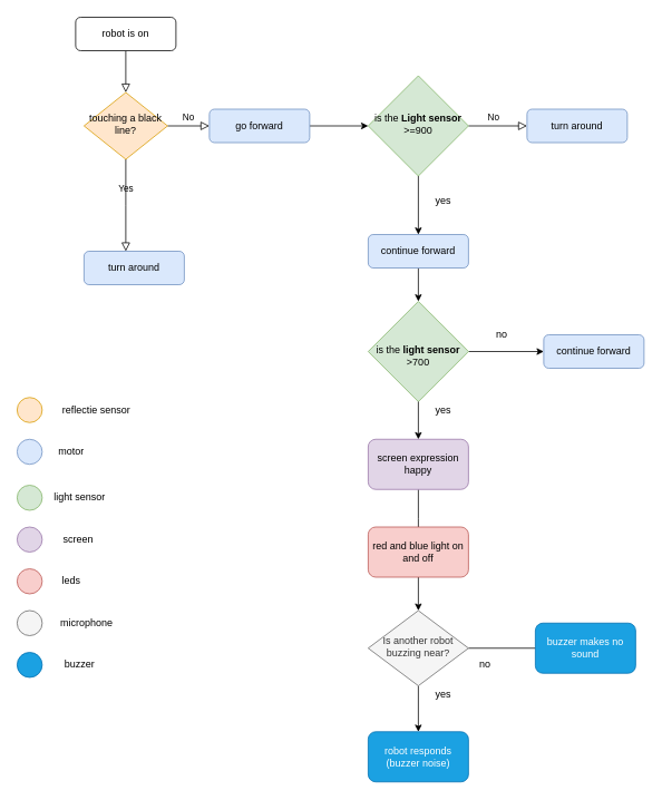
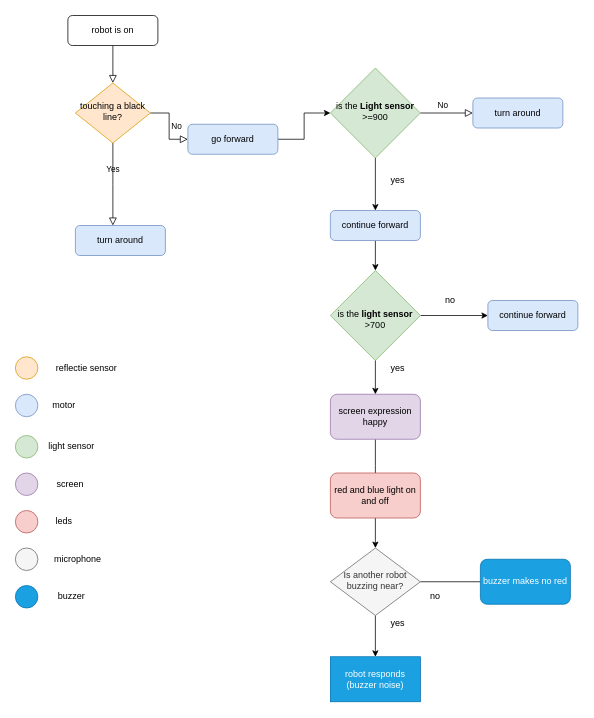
  <mxCell id="0" />
  <mxCell id="1" parent="0" />
  <mxCell id="2" value="" style="rounded=0;html=1;jettySize=auto;orthogonalLoop=1;fontSize=11;endArrow=block;endFill=0;endSize=8;strokeWidth=1;shadow=0;labelBackgroundColor=none;edgeStyle=orthogonalEdgeStyle;" parent="1" source="3" target="6" edge="1"><mxGeometry relative="1" as="geometry" /></mxCell>
  <mxCell id="3" value="robot is on" style="rounded=1;whiteSpace=wrap;html=1;fontSize=12;glass=0;strokeWidth=1;shadow=0;" parent="1" vertex="1"><mxGeometry x="90" y="20" width="120" height="40" as="geometry" /></mxCell>
  <mxCell id="4" value="Yes" style="rounded=0;html=1;jettySize=auto;orthogonalLoop=1;fontSize=11;endArrow=block;endFill=0;endSize=8;strokeWidth=1;shadow=0;labelBackgroundColor=none;edgeStyle=orthogonalEdgeStyle;" parent="1" source="6" edge="1"><mxGeometry y="20" relative="1" as="geometry"><mxPoint as="offset" /><mxPoint x="150" y="300" as="targetPoint" /></mxGeometry></mxCell>
  <mxCell id="5" value="No" style="edgeStyle=orthogonalEdgeStyle;rounded=0;html=1;jettySize=auto;orthogonalLoop=1;fontSize=11;endArrow=block;endFill=0;endSize=8;strokeWidth=1;shadow=0;labelBackgroundColor=none;" parent="1" source="6" target="8" edge="1"><mxGeometry y="10" relative="1" as="geometry"><mxPoint as="offset" /></mxGeometry></mxCell>
  <mxCell id="6" value="touching a black line?" style="rhombus;whiteSpace=wrap;html=1;shadow=0;fontFamily=Helvetica;fontSize=12;align=center;strokeWidth=1;spacing=6;spacingTop=-4;fillColor=#ffe6cc;strokeColor=#d79b00;" parent="1" vertex="1"><mxGeometry x="100" y="110" width="100" height="80" as="geometry" /></mxCell>
  <mxCell id="7" value="" style="edgeStyle=orthogonalEdgeStyle;rounded=0;orthogonalLoop=1;jettySize=auto;html=1;" parent="1" source="8" target="11" edge="1"><mxGeometry relative="1" as="geometry" /></mxCell>
- <mxCell id="8" value="go forward" style="rounded=1;whiteSpace=wrap;html=1;fontSize=12;glass=0;strokeWidth=1;shadow=0;fillColor=#dae8fc;strokeColor=#6c8ebf;" parent="1" vertex="1"><mxGeometry x="250" y="130" width="120" height="40" as="geometry" /></mxCell>
+ <mxCell id="8" value="go forward" style="rounded=1;whiteSpace=wrap;html=1;fontSize=12;glass=0;strokeWidth=1;shadow=0;fillColor=#dae8fc;strokeColor=#6c8ebf;" parent="1" vertex="1"><mxGeometry x="250" y="165" width="120" height="40" as="geometry" /></mxCell>
  <mxCell id="9" value="No" style="edgeStyle=orthogonalEdgeStyle;rounded=0;html=1;jettySize=auto;orthogonalLoop=1;fontSize=11;endArrow=block;endFill=0;endSize=8;strokeWidth=1;shadow=0;labelBackgroundColor=none;entryX=0;entryY=0.5;entryDx=0;entryDy=0;" parent="1" source="11" target="12" edge="1"><mxGeometry x="-0.143" y="10" relative="1" as="geometry"><mxPoint as="offset" /><mxPoint x="580" y="150" as="targetPoint" /></mxGeometry></mxCell>
  <mxCell id="10" value="" style="edgeStyle=orthogonalEdgeStyle;rounded=0;orthogonalLoop=1;jettySize=auto;html=1;" parent="1" source="11" target="14" edge="1"><mxGeometry relative="1" as="geometry" /></mxCell>
  <mxCell id="11" value="is the&amp;nbsp;&lt;b&gt;Light sensor &lt;/b&gt;&amp;gt;=900" style="rhombus;whiteSpace=wrap;html=1;shadow=0;fontFamily=Helvetica;fontSize=12;align=center;strokeWidth=1;spacing=6;spacingTop=-4;fillColor=#d5e8d4;strokeColor=#82b366;" parent="1" vertex="1"><mxGeometry x="440" y="90" width="120" height="120" as="geometry" /></mxCell>
  <mxCell id="12" value="turn around" style="rounded=1;whiteSpace=wrap;html=1;fontSize=12;glass=0;strokeWidth=1;shadow=0;fillColor=#dae8fc;strokeColor=#6c8ebf;" parent="1" vertex="1"><mxGeometry x="630" y="130" width="120" height="40" as="geometry" /></mxCell>
  <mxCell id="13" value="" style="edgeStyle=orthogonalEdgeStyle;rounded=0;orthogonalLoop=1;jettySize=auto;html=1;" parent="1" source="14" target="17" edge="1"><mxGeometry relative="1" as="geometry" /></mxCell>
  <mxCell id="14" value="continue forward" style="rounded=1;whiteSpace=wrap;html=1;fontSize=12;glass=0;strokeWidth=1;shadow=0;fillColor=#dae8fc;strokeColor=#6c8ebf;" parent="1" vertex="1"><mxGeometry x="440" y="280" width="120" height="40" as="geometry" /></mxCell>
  <mxCell id="15" value="yes" style="text;html=1;strokeColor=none;fillColor=none;align=center;verticalAlign=middle;whiteSpace=wrap;rounded=0;" parent="1" vertex="1"><mxGeometry x="510" y="230" width="40" height="20" as="geometry" /></mxCell>
  <mxCell id="16" value="" style="edgeStyle=orthogonalEdgeStyle;rounded=0;orthogonalLoop=1;jettySize=auto;html=1;" parent="1" source="17" target="47" edge="1"><mxGeometry relative="1" as="geometry" /></mxCell>
  <mxCell id="17" value="&lt;br&gt;is the &lt;b&gt;light sensor&lt;/b&gt;&lt;br&gt;&amp;gt;700" style="rhombus;whiteSpace=wrap;html=1;shadow=0;fontFamily=Helvetica;fontSize=12;align=center;strokeWidth=1;spacing=6;spacingTop=-4;fillColor=#d5e8d4;strokeColor=#82b366;" parent="1" vertex="1"><mxGeometry x="440" y="360" width="120" height="120" as="geometry" /></mxCell>
  <mxCell id="18" value="turn around" style="rounded=1;whiteSpace=wrap;html=1;fontSize=12;glass=0;strokeWidth=1;shadow=0;fillColor=#dae8fc;strokeColor=#6c8ebf;" parent="1" vertex="1"><mxGeometry x="100" y="300" width="120" height="40" as="geometry" /></mxCell>
  <mxCell id="19" value="" style="edgeStyle=orthogonalEdgeStyle;rounded=0;orthogonalLoop=1;jettySize=auto;html=1;" parent="1" source="17" target="21" edge="1"><mxGeometry relative="1" as="geometry"><mxPoint x="500" y="560" as="sourcePoint" /></mxGeometry></mxCell>
  <mxCell id="20" value="" style="edgeStyle=orthogonalEdgeStyle;rounded=0;orthogonalLoop=1;jettySize=auto;html=1;" parent="1" source="21" edge="1"><mxGeometry relative="1" as="geometry"><mxPoint x="500" y="655" as="targetPoint" /></mxGeometry></mxCell>
  <mxCell id="21" value="screen expression happy" style="whiteSpace=wrap;html=1;rounded=1;shadow=0;strokeWidth=1;glass=0;fillColor=#e1d5e7;strokeColor=#9673a6;" parent="1" vertex="1"><mxGeometry x="440" y="525" width="120" height="60" as="geometry" /></mxCell>
  <mxCell id="22" value="" style="edgeStyle=orthogonalEdgeStyle;rounded=0;orthogonalLoop=1;jettySize=auto;html=1;" parent="1" source="24" target="25" edge="1"><mxGeometry relative="1" as="geometry" /></mxCell>
  <mxCell id="23" value="" style="edgeStyle=orthogonalEdgeStyle;rounded=0;orthogonalLoop=1;jettySize=auto;html=1;endArrow=none;" parent="1" source="24" target="29" edge="1"><mxGeometry relative="1" as="geometry" /></mxCell>
  <mxCell id="24" value="Is another robot buzzing near?" style="rhombus;whiteSpace=wrap;html=1;shadow=0;fontFamily=Helvetica;fontSize=12;align=center;strokeWidth=1;spacing=6;spacingTop=-4;fillColor=#f5f5f5;strokeColor=#666666;fontColor=#333333;" parent="1" vertex="1"><mxGeometry x="440" y="730" width="120" height="90" as="geometry" /></mxCell>
- <mxCell id="25" value="robot responds (buzzer noise)" style="whiteSpace=wrap;html=1;rounded=1;shadow=0;strokeWidth=1;glass=0;fillColor=#1ba1e2;strokeColor=#006EAF;fontColor=#ffffff;" parent="1" vertex="1"><mxGeometry x="440" y="875" width="120" height="60" as="geometry" /></mxCell>
+ <mxCell id="25" value="robot responds (buzzer noise)" style="whiteSpace=wrap;html=1;shadow=0;strokeWidth=1;glass=0;fillColor=#1ba1e2;strokeColor=#006EAF;fontColor=#ffffff;rounded=0;" parent="1" vertex="1"><mxGeometry x="440" y="875" width="120" height="60" as="geometry" /></mxCell>
  <mxCell id="26" value="" style="edgeStyle=orthogonalEdgeStyle;rounded=0;orthogonalLoop=1;jettySize=auto;html=1;" parent="1" source="27" target="24" edge="1"><mxGeometry relative="1" as="geometry" /></mxCell>
  <mxCell id="27" value="red and blue light on and off" style="whiteSpace=wrap;html=1;rounded=1;shadow=0;strokeWidth=1;glass=0;fillColor=#f8cecc;strokeColor=#b85450;" parent="1" vertex="1"><mxGeometry x="440" y="630" width="120" height="60" as="geometry" /></mxCell>
  <mxCell id="28" value="yes" style="text;html=1;strokeColor=none;fillColor=none;align=center;verticalAlign=middle;whiteSpace=wrap;rounded=0;" parent="1" vertex="1"><mxGeometry x="510" y="820" width="40" height="20" as="geometry" /></mxCell>
- <mxCell id="29" value="buzzer makes no sound" style="whiteSpace=wrap;html=1;rounded=1;shadow=0;strokeWidth=1;glass=0;fillColor=#1ba1e2;strokeColor=#006EAF;fontColor=#ffffff;" parent="1" vertex="1"><mxGeometry x="640" y="745" width="120" height="60" as="geometry" /></mxCell>
+ <mxCell id="29" value="buzzer makes no red" style="whiteSpace=wrap;html=1;rounded=1;shadow=0;strokeWidth=1;glass=0;fillColor=#1ba1e2;strokeColor=#006EAF;fontColor=#ffffff;" parent="1" vertex="1"><mxGeometry x="640" y="745" width="120" height="60" as="geometry" /></mxCell>
  <mxCell id="30" value="reflectie sensor" style="text;html=1;strokeColor=none;fillColor=none;align=center;verticalAlign=middle;whiteSpace=wrap;rounded=0;" parent="1" vertex="1"><mxGeometry x="50" y="480" width="130" height="20" as="geometry" /></mxCell>
  <mxCell id="31" value="" style="ellipse;whiteSpace=wrap;html=1;aspect=fixed;fillColor=#ffe6cc;strokeColor=#d79b00;" parent="1" vertex="1"><mxGeometry x="20" y="475" width="30" height="30" as="geometry" /></mxCell>
  <mxCell id="32" value="" style="ellipse;whiteSpace=wrap;html=1;aspect=fixed;fillColor=#dae8fc;strokeColor=#6c8ebf;" parent="1" vertex="1"><mxGeometry x="20" y="525" width="30" height="30" as="geometry" /></mxCell>
  <mxCell id="33" value="motor" style="text;html=1;strokeColor=none;fillColor=none;align=center;verticalAlign=middle;whiteSpace=wrap;rounded=0;" parent="1" vertex="1"><mxGeometry x="20" y="530" width="130" height="20" as="geometry" /></mxCell>
  <mxCell id="34" value="" style="ellipse;whiteSpace=wrap;html=1;aspect=fixed;fillColor=#d5e8d4;strokeColor=#82b366;" parent="1" vertex="1"><mxGeometry x="20" y="580" width="30" height="30" as="geometry" /></mxCell>
  <mxCell id="35" value="light sensor" style="text;html=1;strokeColor=none;fillColor=none;align=center;verticalAlign=middle;whiteSpace=wrap;rounded=0;" parent="1" vertex="1"><mxGeometry x="30" y="585" width="130" height="20" as="geometry" /></mxCell>
  <mxCell id="36" style="edgeStyle=orthogonalEdgeStyle;rounded=0;orthogonalLoop=1;jettySize=auto;html=1;exitX=0.5;exitY=1;exitDx=0;exitDy=0;" parent="1" source="30" target="30" edge="1"><mxGeometry relative="1" as="geometry" /></mxCell>
  <mxCell id="37" value="" style="ellipse;whiteSpace=wrap;html=1;aspect=fixed;fillColor=#e1d5e7;strokeColor=#9673a6;" parent="1" vertex="1"><mxGeometry x="20" y="630" width="30" height="30" as="geometry" /></mxCell>
  <mxCell id="38" value="screen&amp;nbsp;" style="text;html=1;strokeColor=none;fillColor=none;align=center;verticalAlign=middle;whiteSpace=wrap;rounded=0;" parent="1" vertex="1"><mxGeometry x="30" y="635" width="130" height="20" as="geometry" /></mxCell>
  <mxCell id="39" value="" style="ellipse;whiteSpace=wrap;html=1;aspect=fixed;fillColor=#f8cecc;strokeColor=#b85450;" parent="1" vertex="1"><mxGeometry x="20" y="680" width="30" height="30" as="geometry" /></mxCell>
  <mxCell id="40" value="leds" style="text;html=1;strokeColor=none;fillColor=none;align=center;verticalAlign=middle;whiteSpace=wrap;rounded=0;" parent="1" vertex="1"><mxGeometry x="20" y="685" width="130" height="20" as="geometry" /></mxCell>
  <mxCell id="41" value="" style="ellipse;whiteSpace=wrap;html=1;aspect=fixed;fillColor=#f5f5f5;strokeColor=#666666;fontColor=#333333;" parent="1" vertex="1"><mxGeometry x="20" y="730" width="30" height="30" as="geometry" /></mxCell>
  <mxCell id="42" value="microphone&amp;nbsp;" style="text;html=1;strokeColor=none;fillColor=none;align=center;verticalAlign=middle;whiteSpace=wrap;rounded=0;" parent="1" vertex="1"><mxGeometry x="40" y="735" width="130" height="20" as="geometry" /></mxCell>
  <mxCell id="43" value="" style="ellipse;whiteSpace=wrap;html=1;aspect=fixed;fillColor=#1ba1e2;strokeColor=#006EAF;fontColor=#ffffff;" parent="1" vertex="1"><mxGeometry x="20" y="780" width="30" height="30" as="geometry" /></mxCell>
  <mxCell id="44" value="buzzer" style="text;html=1;strokeColor=none;fillColor=none;align=center;verticalAlign=middle;whiteSpace=wrap;rounded=0;" parent="1" vertex="1"><mxGeometry x="30" y="785" width="130" height="20" as="geometry" /></mxCell>
  <mxCell id="45" style="edgeStyle=orthogonalEdgeStyle;rounded=0;orthogonalLoop=1;jettySize=auto;html=1;exitX=0.5;exitY=1;exitDx=0;exitDy=0;" parent="1" source="44" target="44" edge="1"><mxGeometry relative="1" as="geometry" /></mxCell>
  <mxCell id="46" value="yes" style="text;html=1;strokeColor=none;fillColor=none;align=center;verticalAlign=middle;whiteSpace=wrap;rounded=0;" parent="1" vertex="1"><mxGeometry x="510" y="480" width="40" height="20" as="geometry" /></mxCell>
  <mxCell id="47" value="continue forward" style="rounded=1;whiteSpace=wrap;html=1;fontSize=12;glass=0;strokeWidth=1;shadow=0;fillColor=#dae8fc;strokeColor=#6c8ebf;" parent="1" vertex="1"><mxGeometry x="650" y="400" width="120" height="40" as="geometry" /></mxCell>
  <mxCell id="48" value="no" style="text;html=1;strokeColor=none;fillColor=none;align=center;verticalAlign=middle;whiteSpace=wrap;rounded=0;" parent="1" vertex="1"><mxGeometry x="580" y="390" width="40" height="20" as="geometry" /></mxCell>
  <mxCell id="49" value="no" style="text;html=1;strokeColor=none;fillColor=none;align=center;verticalAlign=middle;whiteSpace=wrap;rounded=0;" parent="1" vertex="1"><mxGeometry x="560" y="785" width="40" height="20" as="geometry" /></mxCell>
